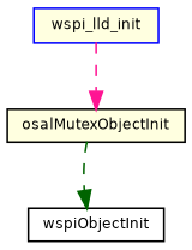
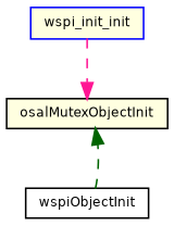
  digraph {
    rankdir=TB
    node [color=black fillcolor=lightyellow fontname=Helvetica fontsize=8 shape=record style=filled]
    edge [fontname=Helvetica fontsize=8 labelfontname=Helvetica labelfontsize=8 style=dashed]
-   n1 [color=blue fontcolor=black height=0.2 label=wspi_lld_init width=0.4]
+   n1 [color=blue fontcolor=black height=0.2 label=wspi_init_init width=0.4]
    n2 [height=0.2 label=osalMutexObjectInit width=0.4]
    n3 [fillcolor=white height=0.2 label=wspiObjectInit width=0.4]
    n1 -> n2 [color=deeppink]
-   n2 -> n3 [color=darkgreen]
+   n3 -> n2 [color=darkgreen]
  }
